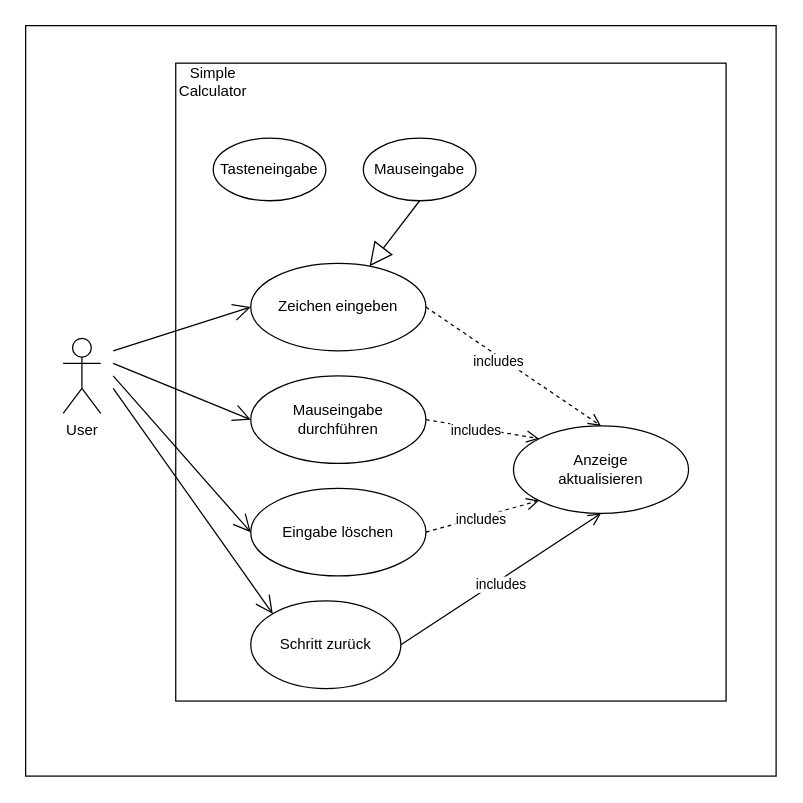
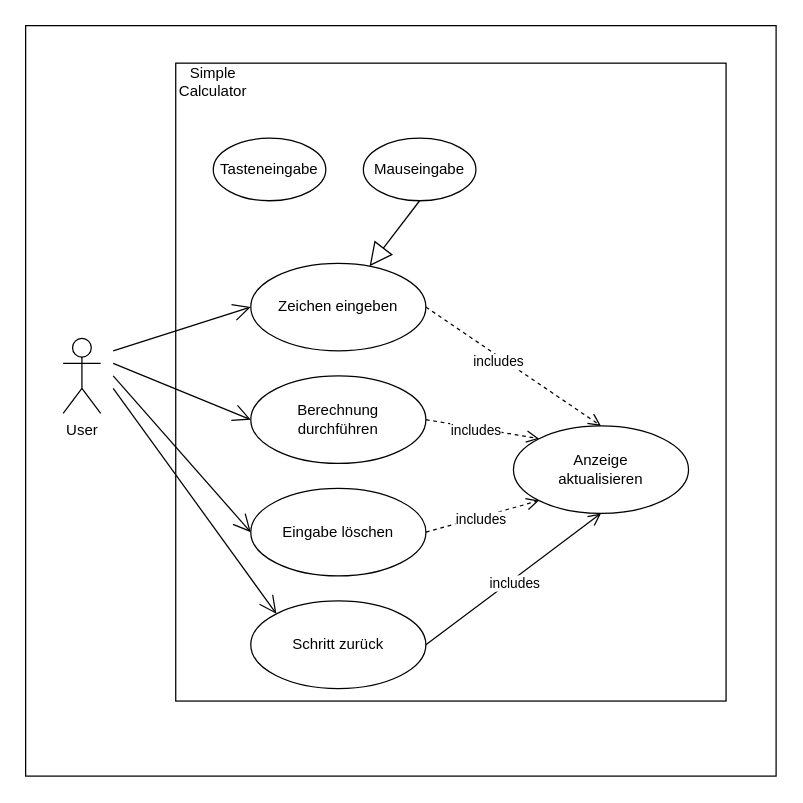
  <mxCell id="0" />
  <mxCell id="1" parent="0" />
  <mxCell id="2" value="" style="rounded=0;whiteSpace=wrap;html=1;" vertex="1" parent="1"><mxGeometry x="20" y="20" width="600" height="600" as="geometry" /></mxCell>
  <mxCell id="3" value="" style="rounded=0;whiteSpace=wrap;html=1;verticalAlign=bottom;" vertex="1" parent="1"><mxGeometry x="140" y="50" width="440" height="510" as="geometry" /></mxCell>
  <mxCell id="4" value="User" style="shape=umlActor;verticalLabelPosition=bottom;verticalAlign=top;html=1;" vertex="1" parent="1"><mxGeometry x="50" y="270" width="30" height="60" as="geometry" /></mxCell>
  <mxCell id="5" value="" style="endArrow=open;endFill=1;endSize=12;html=1;rounded=0;entryX=0;entryY=0.5;entryDx=0;entryDy=0;" edge="1" parent="1" target="6"><mxGeometry width="160" relative="1" as="geometry"><mxPoint x="90" y="280" as="sourcePoint" /><mxPoint x="130" y="160" as="targetPoint" /></mxGeometry></mxCell>
  <mxCell id="6" value="Zeichen eingeben" style="ellipse;whiteSpace=wrap;html=1;" vertex="1" parent="1"><mxGeometry x="200" y="210" width="140" height="70" as="geometry" /></mxCell>
- <mxCell id="7" value="Mauseingabe &lt;br&gt;durchführen" style="ellipse;whiteSpace=wrap;html=1;" vertex="1" parent="1"><mxGeometry x="200" y="300" width="140" height="70" as="geometry" /></mxCell>
+ <mxCell id="7" value="Berechnung &lt;br&gt;durchführen" style="ellipse;whiteSpace=wrap;html=1;" vertex="1" parent="1"><mxGeometry x="200" y="300" width="140" height="70" as="geometry" /></mxCell>
  <mxCell id="8" value="Eingabe löschen" style="ellipse;whiteSpace=wrap;html=1;" vertex="1" parent="1"><mxGeometry x="200" y="390" width="140" height="70" as="geometry" /></mxCell>
- <mxCell id="9" value="Schritt zurück" style="ellipse;whiteSpace=wrap;html=1;" vertex="1" parent="1"><mxGeometry x="200" y="480" width="120" height="70" as="geometry" /></mxCell>
+ <mxCell id="9" value="Schritt zurück" style="ellipse;whiteSpace=wrap;html=1;" vertex="1" parent="1"><mxGeometry x="200" y="480" width="140" height="70" as="geometry" /></mxCell>
  <mxCell id="10" value="" style="endArrow=open;endFill=1;endSize=12;html=1;rounded=0;entryX=0;entryY=0.5;entryDx=0;entryDy=0;" edge="1" parent="1" target="7"><mxGeometry width="160" relative="1" as="geometry"><mxPoint x="90" y="290" as="sourcePoint" /><mxPoint x="430" y="370" as="targetPoint" /></mxGeometry></mxCell>
  <mxCell id="11" value="" style="endArrow=open;endFill=1;endSize=12;html=1;rounded=0;entryX=0;entryY=0.5;entryDx=0;entryDy=0;" edge="1" parent="1" target="8"><mxGeometry width="160" relative="1" as="geometry"><mxPoint x="90" y="300" as="sourcePoint" /><mxPoint x="430" y="370" as="targetPoint" /></mxGeometry></mxCell>
  <mxCell id="12" value="" style="endArrow=open;endFill=1;endSize=12;html=1;rounded=0;entryX=0;entryY=0;entryDx=0;entryDy=0;" edge="1" parent="1" target="9"><mxGeometry width="160" relative="1" as="geometry"><mxPoint x="90" y="310" as="sourcePoint" /><mxPoint x="430" y="370" as="targetPoint" /></mxGeometry></mxCell>
  <mxCell id="13" value="includes" style="html=1;verticalAlign=bottom;endArrow=open;dashed=0;endSize=8;rounded=0;entryX=0.5;entryY=1;entryDx=0;entryDy=0;exitX=1;exitY=0.5;exitDx=0;exitDy=0;" edge="1" parent="1" source="9" target="14"><mxGeometry x="-0.079" y="-11" relative="1" as="geometry"><mxPoint x="480" y="360" as="sourcePoint" /><mxPoint x="310" y="370" as="targetPoint" /><mxPoint as="offset" /></mxGeometry></mxCell>
  <mxCell id="14" value="Anzeige&lt;br&gt;aktualisieren" style="ellipse;whiteSpace=wrap;html=1;" vertex="1" parent="1"><mxGeometry x="410" y="340" width="140" height="70" as="geometry" /></mxCell>
  <mxCell id="15" value="includes" style="html=1;verticalAlign=bottom;endArrow=open;dashed=1;endSize=8;rounded=0;entryX=0;entryY=1;entryDx=0;entryDy=0;exitX=1;exitY=0.5;exitDx=0;exitDy=0;" edge="1" parent="1" source="8" target="14"><mxGeometry x="-0.079" y="-11" relative="1" as="geometry"><mxPoint x="350" y="455" as="sourcePoint" /><mxPoint x="490" y="340" as="targetPoint" /><mxPoint as="offset" /></mxGeometry></mxCell>
  <mxCell id="16" value="includes" style="html=1;verticalAlign=bottom;endArrow=open;dashed=1;endSize=8;rounded=0;entryX=0;entryY=0;entryDx=0;entryDy=0;exitX=1;exitY=0.5;exitDx=0;exitDy=0;" edge="1" parent="1" source="7" target="14"><mxGeometry x="-0.079" y="-11" relative="1" as="geometry"><mxPoint x="360" y="465" as="sourcePoint" /><mxPoint x="500" y="350" as="targetPoint" /><mxPoint as="offset" /></mxGeometry></mxCell>
  <mxCell id="17" value="includes" style="html=1;verticalAlign=bottom;endArrow=open;dashed=1;endSize=8;rounded=0;entryX=0.5;entryY=0;entryDx=0;entryDy=0;exitX=1;exitY=0.5;exitDx=0;exitDy=0;" edge="1" parent="1" source="6" target="14"><mxGeometry x="-0.079" y="-11" relative="1" as="geometry"><mxPoint x="370" y="475" as="sourcePoint" /><mxPoint x="510" y="360" as="targetPoint" /><mxPoint as="offset" /></mxGeometry></mxCell>
  <mxCell id="18" value="Simple Calculator" style="text;html=1;strokeColor=none;fillColor=none;align=center;verticalAlign=middle;whiteSpace=wrap;rounded=0;" vertex="1" parent="1"><mxGeometry x="140" y="50" width="60" height="30" as="geometry" /></mxCell>
  <mxCell id="19" value="Tasteneingabe" style="ellipse;whiteSpace=wrap;html=1;" vertex="1" parent="1"><mxGeometry x="170" y="110" width="90" height="50" as="geometry" /></mxCell>
  <mxCell id="20" value="Mauseingabe" style="ellipse;whiteSpace=wrap;html=1;" vertex="1" parent="1"><mxGeometry x="290" y="110" width="90" height="50" as="geometry" /></mxCell>
  <mxCell id="21" value="" style="endArrow=block;endSize=16;endFill=0;html=1;rounded=0;exitX=0.5;exitY=1;exitDx=0;exitDy=0;" edge="1" parent="1" source="20" target="6"><mxGeometry width="160" relative="1" as="geometry"><mxPoint x="225" y="170" as="sourcePoint" /><mxPoint x="230.503" y="230.251" as="targetPoint" /></mxGeometry></mxCell>
